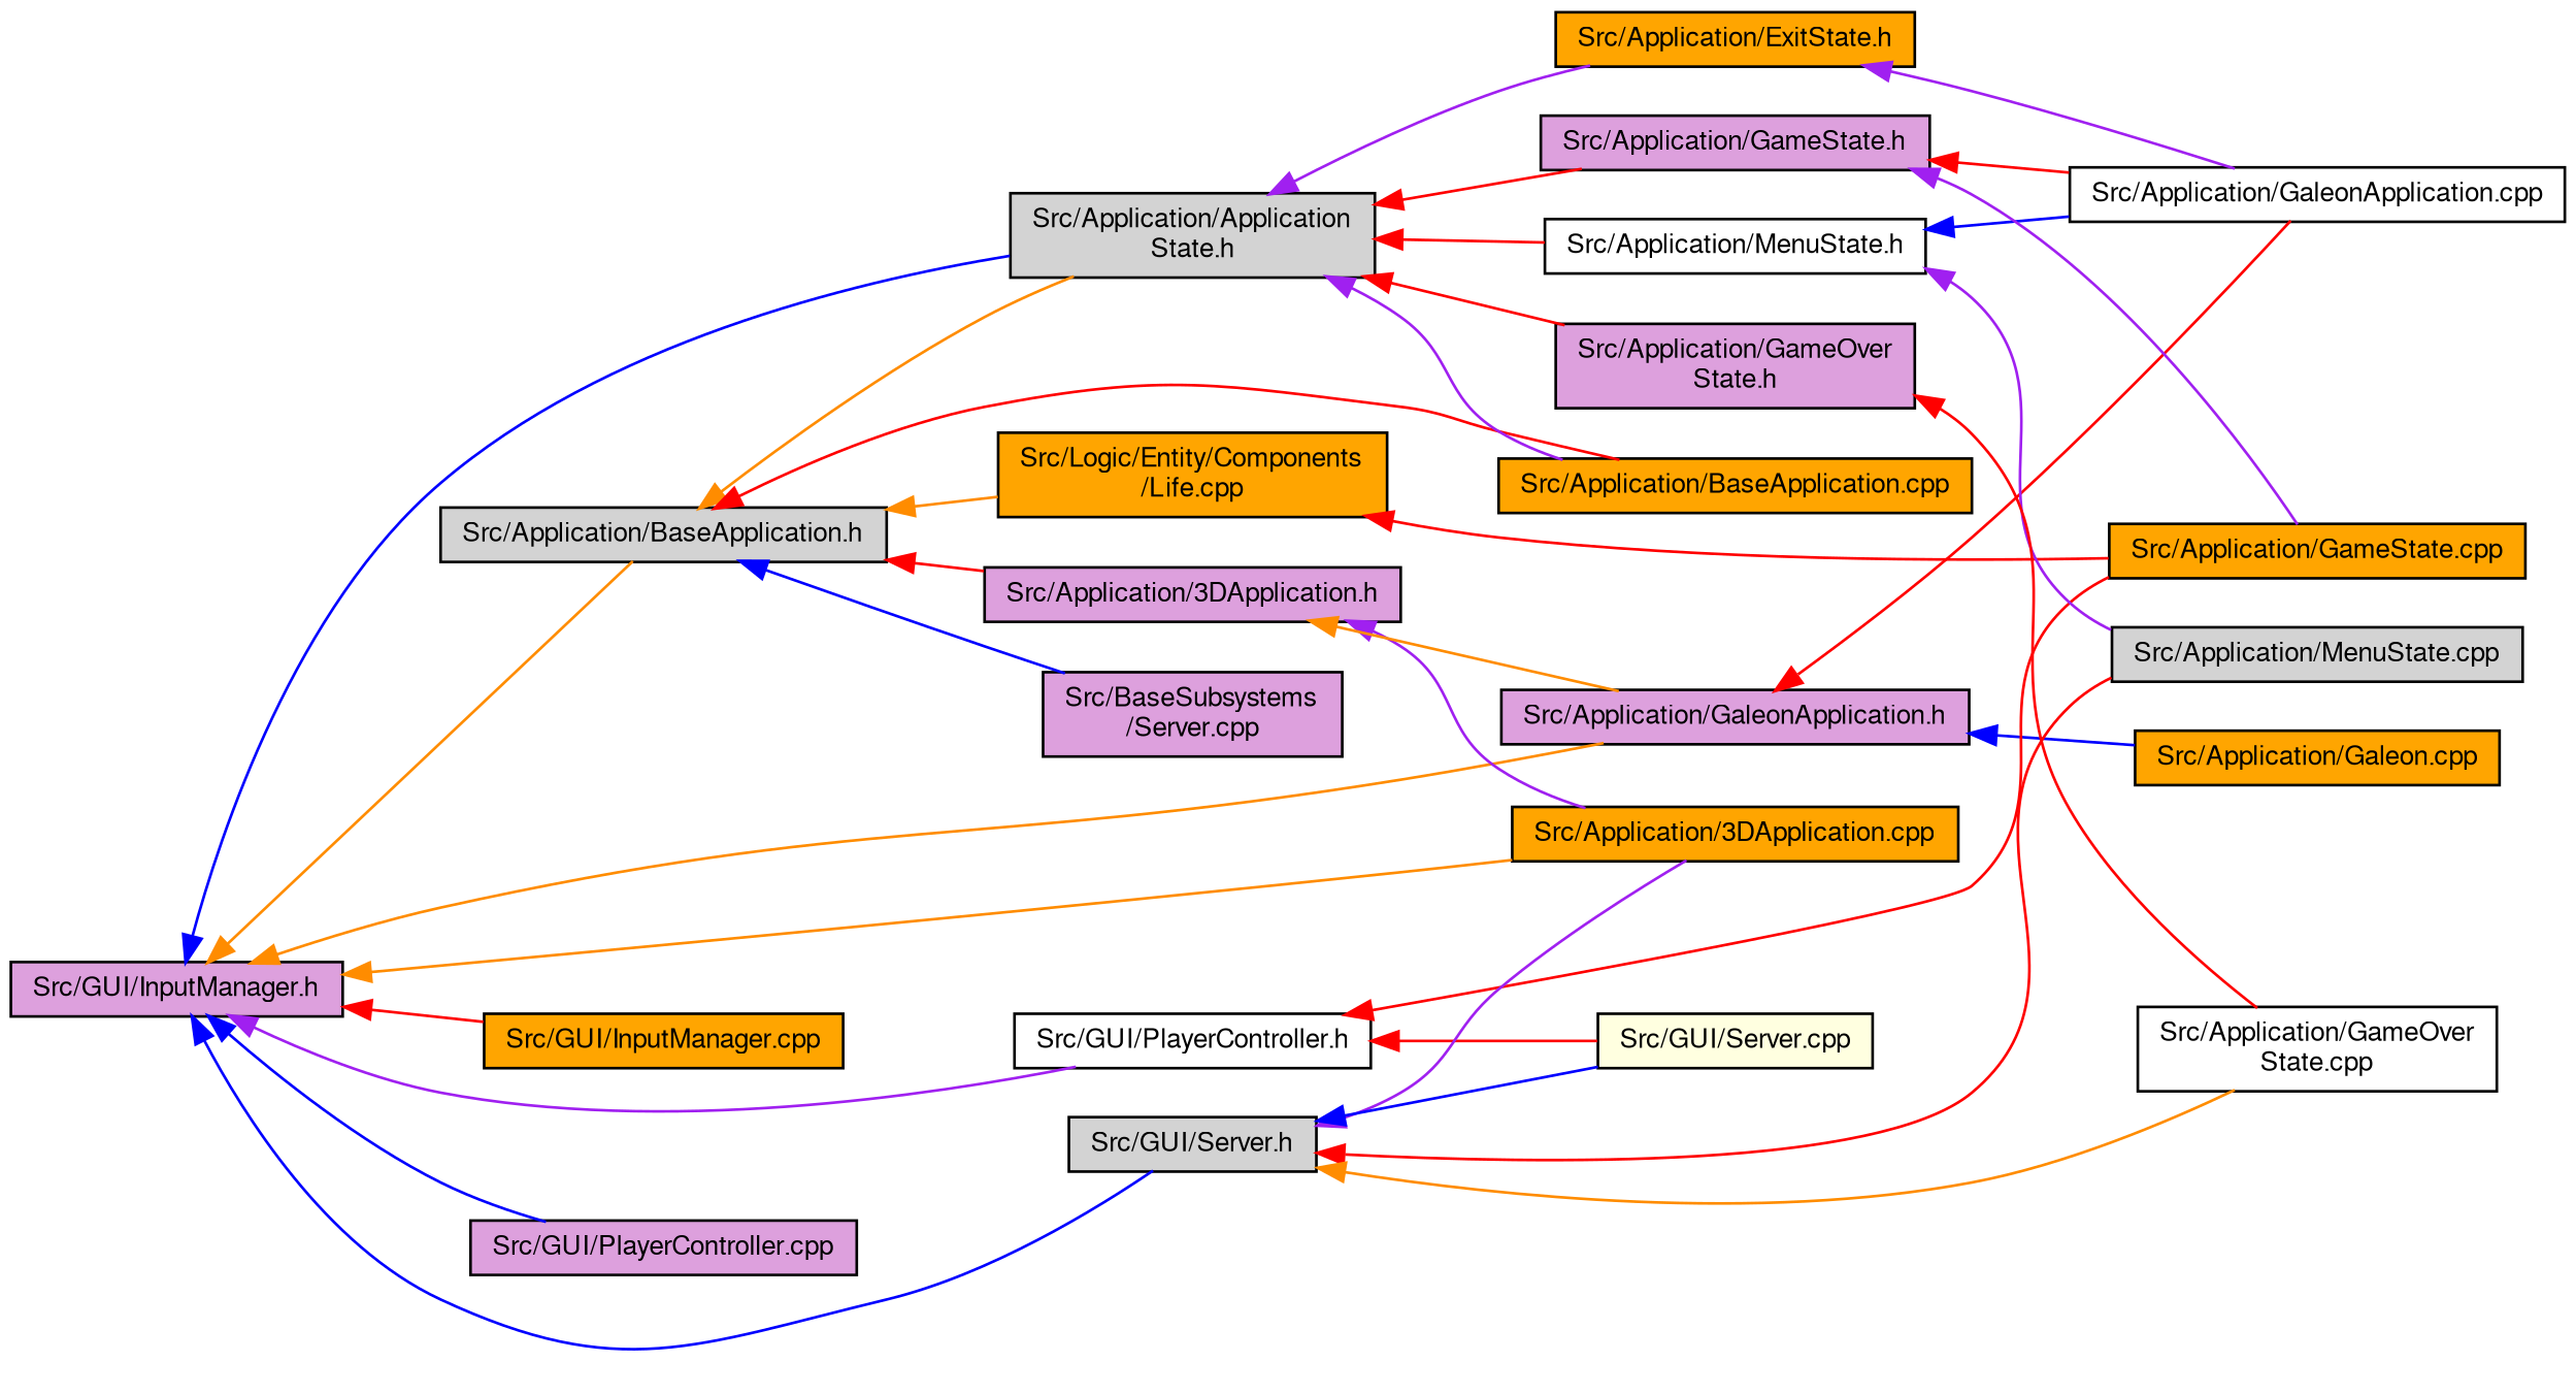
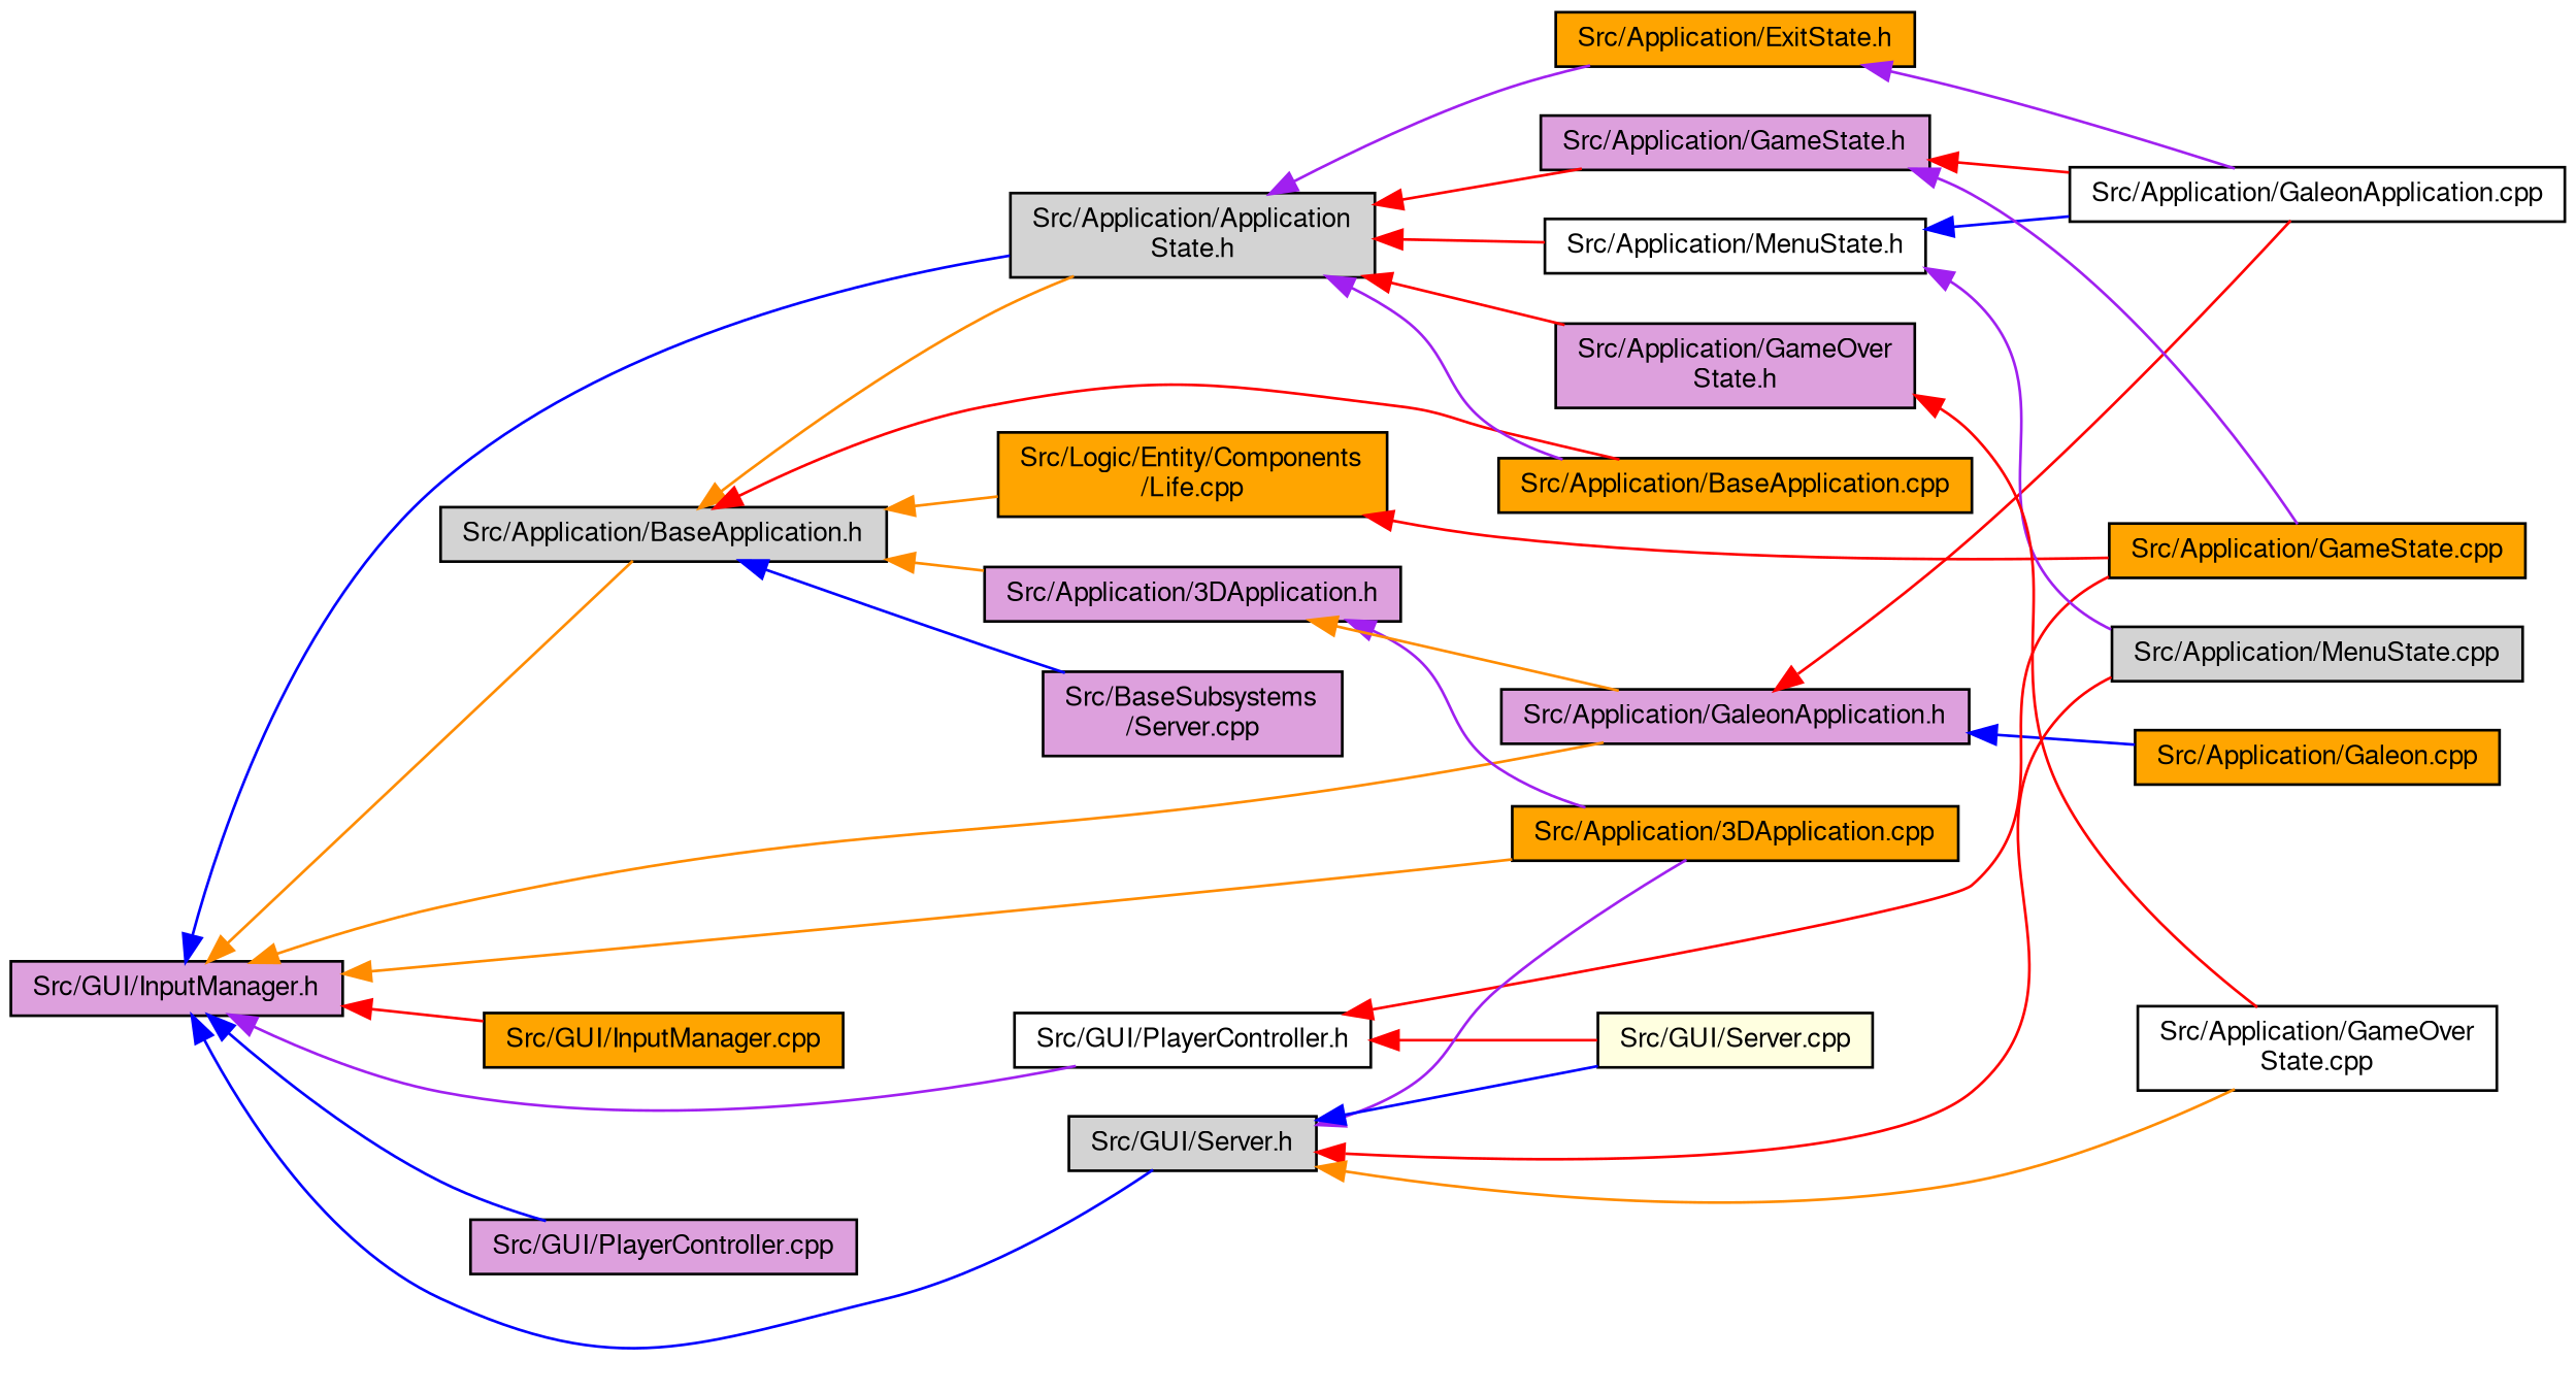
  digraph {
    rankdir=LR
    node [color=black fillcolor=plum fontname=FreeSans fontsize=10 shape=record style=filled]
    edge [color=red dir=back fontname=FreeSans fontsize=10 labelfontname=FreeSans labelfontsize=10 style=solid]
    n1 [fontcolor=black height=0.2 label="Src/GUI/InputManager.h" width=0.4]
    n2 [fillcolor=lightgrey height=0.2 label="Src/Application/BaseApplication.h" width=0.4]
    n3 [fillcolor=orange height=0.2 label="Src/Application/3DApplication.cpp" width=0.4]
    n4 [height=0.2 label="Src/Application/GaleonApplication.h" width=0.4]
    n5 [fillcolor=lightgrey height=0.2 label="Src/Application/Application\lState.h" width=0.4]
    n6 [fillcolor=orange height=0.2 label="Src/GUI/InputManager.cpp" width=0.4]
    n7 [fillcolor=white height=0.2 label="Src/GUI/PlayerController.h" width=0.4]
    n8 [height=0.2 label="Src/GUI/PlayerController.cpp" width=0.4]
    n9 [fillcolor=lightgrey height=0.2 label="Src/GUI/Server.h" width=0.4]
    n10 [height=0.2 label="Src/Application/3DApplication.h" width=0.4]
    n11 [fillcolor=orange height=0.2 label="Src/Application/BaseApplication.cpp" width=0.4]
    n12 [height=0.2 label="Src/BaseSubsystems\l/Server.cpp" width=0.4]
    n13 [fillcolor=orange height=0.2 label="Src/Logic/Entity/Components\l/Life.cpp" width=0.4]
    n14 [fillcolor=orange height=0.2 label="Src/Application/Galeon.cpp" width=0.4]
    n15 [fillcolor=white height=0.2 label="Src/Application/GaleonApplication.cpp" width=0.4]
    n16 [fillcolor=orange height=0.2 label="Src/Application/ExitState.h" width=0.4]
    n17 [fillcolor=white height=0.2 label="Src/Application/MenuState.h" width=0.4]
    n18 [height=0.2 label="Src/Application/GameState.h" width=0.4]
    n19 [height=0.2 label="Src/Application/GameOver\lState.h" width=0.4]
    n20 [fillcolor=orange height=0.2 label="Src/Application/GameState.cpp" width=0.4]
    n21 [fillcolor=lightyellow height=0.2 label="Src/GUI/Server.cpp" width=0.4]
    n22 [fillcolor=lightgrey height=0.2 label="Src/Application/MenuState.cpp" width=0.4]
    n23 [fillcolor=white height=0.2 label="Src/Application/GameOver\lState.cpp" width=0.4]
    n1 -> n2 [color=darkorange]
    n1 -> n3 [color=darkorange]
    n1 -> n4 [color=darkorange]
    n1 -> n5 [color=blue]
    n1 -> n6
    n1 -> n7 [color=purple]
    n1 -> n8 [color=blue]
    n1 -> n9 [color=blue]
    n2 -> n5 [color=darkorange]
-   n2 -> n10
+   n2 -> n10 [color=darkorange]
    n2 -> n11
    n2 -> n12 [color=blue]
    n2 -> n13 [color=darkorange]
    n4 -> n14 [color=blue]
    n4 -> n15
    n5 -> n11 [color=purple]
    n5 -> n16 [color=purple]
    n5 -> n17
    n5 -> n18
    n5 -> n19
    n7 -> n20
    n7 -> n21
    n9 -> n3 [color=purple]
    n9 -> n21 [color=blue]
    n9 -> n22
    n9 -> n23 [color=darkorange]
    n10 -> n3 [color=purple]
    n10 -> n4 [color=darkorange]
    n13 -> n20
    n16 -> n15 [color=purple]
    n17 -> n15 [color=blue]
    n17 -> n22 [color=purple]
    n18 -> n15
    n18 -> n20 [color=purple]
    n19 -> n23
  }
